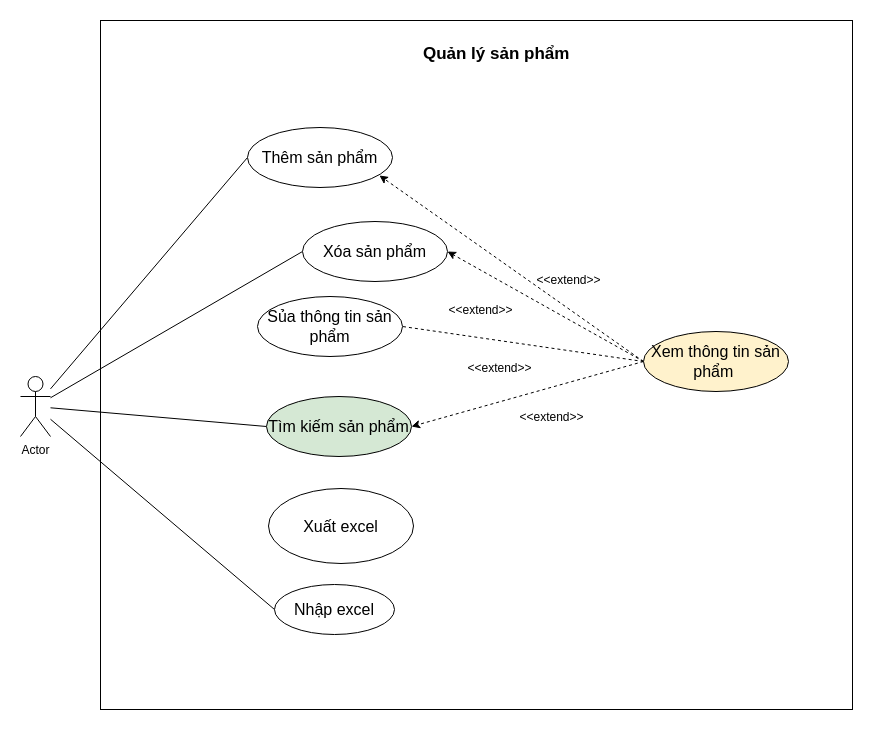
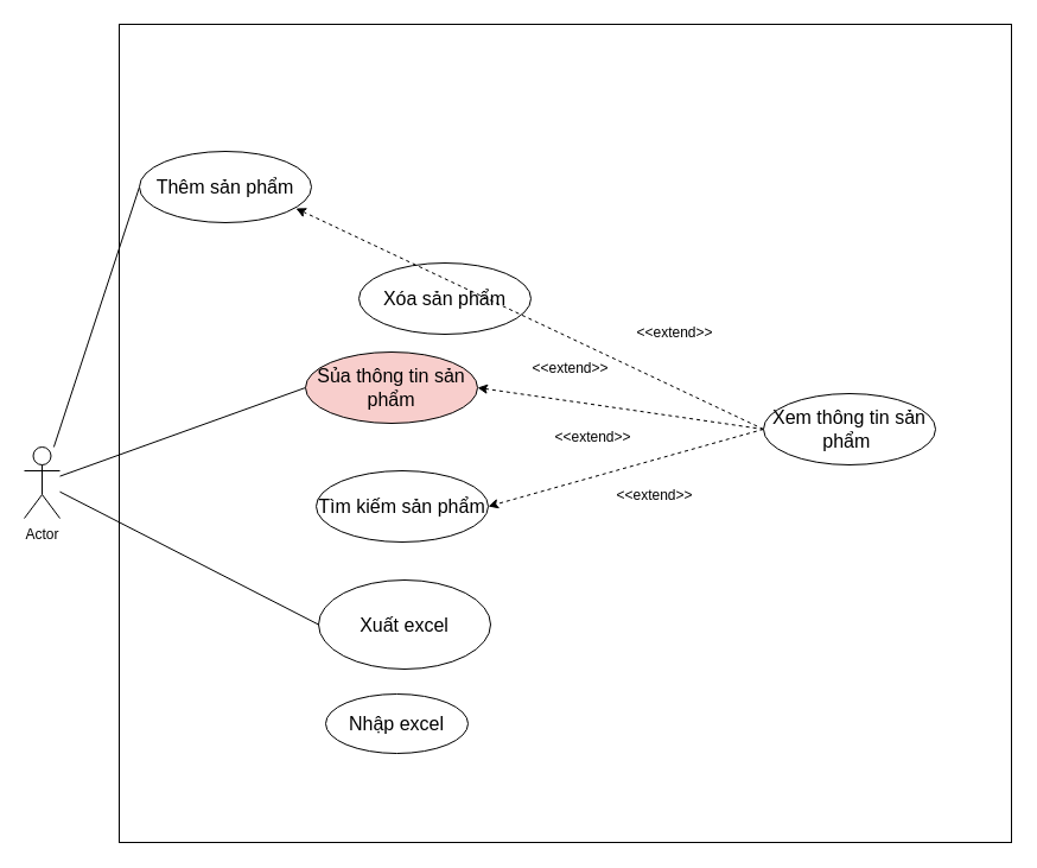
  <mxCell id="0" />
  <mxCell id="1" parent="0" />
  <mxCell id="2" value="" style="rounded=0;whiteSpace=wrap;html=1;" parent="1" vertex="1"><mxGeometry x="100" y="20" width="752" height="689" as="geometry" /></mxCell>
  <mxCell id="3" style="rounded=0;orthogonalLoop=1;jettySize=auto;html=1;entryX=0;entryY=0.5;entryDx=0;entryDy=0;endArrow=none;endFill=0;" parent="1" source="9" target="11" edge="1"><mxGeometry relative="1" as="geometry"><mxPoint x="88" y="451" as="targetPoint" /></mxGeometry></mxCell>
- <mxCell id="4" style="edgeStyle=none;rounded=0;orthogonalLoop=1;jettySize=auto;html=1;entryX=0;entryY=0.5;entryDx=0;entryDy=0;endArrow=none;endFill=0;" parent="1" source="9" target="10" edge="1"><mxGeometry relative="1" as="geometry" /></mxCell>
- <mxCell id="6" style="edgeStyle=none;rounded=0;orthogonalLoop=1;jettySize=auto;html=1;entryX=0;entryY=0.5;entryDx=0;entryDy=0;endArrow=none;endFill=0;" parent="1" source="9" target="15" edge="1"><mxGeometry relative="1" as="geometry" /></mxCell>
- <mxCell id="8" style="edgeStyle=none;rounded=0;orthogonalLoop=1;jettySize=auto;html=1;entryX=0;entryY=0.5;entryDx=0;entryDy=0;endArrow=none;endFill=0;" parent="1" source="9" target="16" edge="1"><mxGeometry relative="1" as="geometry" /></mxCell>
+ <mxCell id="5" style="edgeStyle=none;rounded=0;orthogonalLoop=1;jettySize=auto;html=1;entryX=0;entryY=0.5;entryDx=0;entryDy=0;endArrow=none;endFill=0;" parent="1" source="9" target="12" edge="1"><mxGeometry relative="1" as="geometry" /></mxCell>
+ <mxCell id="7" style="edgeStyle=none;rounded=0;orthogonalLoop=1;jettySize=auto;html=1;entryX=0;entryY=0.5;entryDx=0;entryDy=0;endArrow=none;endFill=0;" parent="1" source="9" target="14" edge="1"><mxGeometry relative="1" as="geometry" /></mxCell>
  <mxCell id="9" value="Actor" style="shape=umlActor;verticalLabelPosition=bottom;verticalAlign=top;html=1;outlineConnect=0;" parent="1" vertex="1"><mxGeometry x="20" y="376" width="30" height="60" as="geometry" /></mxCell>
  <mxCell id="10" value="Xóa sản phẩm" style="ellipse;whiteSpace=wrap;html=1;fontSize=16;" parent="1" vertex="1"><mxGeometry x="302" y="221" width="145" height="60" as="geometry" /></mxCell>
- <mxCell id="11" value="Thêm sản phẩm" style="ellipse;whiteSpace=wrap;html=1;fontSize=16;" parent="1" vertex="1"><mxGeometry x="247" y="127" width="145" height="60" as="geometry" /></mxCell>
- <mxCell id="12" value="Sủa thông tin sản phẩm" style="ellipse;whiteSpace=wrap;html=1;fontSize=16;" parent="1" vertex="1"><mxGeometry x="257" y="296" width="145" height="60" as="geometry" /></mxCell>
- <mxCell id="13" value="&lt;font style=&quot;font-size: 17px&quot;&gt;&lt;b&gt;Quản lý sản phẩm&amp;nbsp;&lt;/b&gt;&lt;/font&gt;" style="text;html=1;strokeColor=none;fillColor=none;align=center;verticalAlign=middle;whiteSpace=wrap;rounded=0;" parent="1" vertex="1"><mxGeometry x="406" y="39" width="185" height="30" as="geometry" /></mxCell>
+ <mxCell id="11" value="Thêm sản phẩm" style="ellipse;whiteSpace=wrap;html=1;fontSize=16;" parent="1" vertex="1"><mxGeometry x="117" y="127" width="145" height="60" as="geometry" /></mxCell>
+ <mxCell id="12" value="Sủa thông tin sản phẩm" style="ellipse;whiteSpace=wrap;html=1;fontSize=16;fillColor=#f8cecc;" parent="1" vertex="1"><mxGeometry x="257" y="296" width="145" height="60" as="geometry" /></mxCell>
  <mxCell id="14" value="Xuất excel" style="ellipse;whiteSpace=wrap;html=1;fontSize=16;" parent="1" vertex="1"><mxGeometry x="268" y="488" width="145" height="75" as="geometry" /></mxCell>
- <mxCell id="15" value="Tìm kiếm sản phẩm" style="ellipse;whiteSpace=wrap;html=1;fontSize=16;fillColor=#d5e8d4;" parent="1" vertex="1"><mxGeometry x="266" y="396" width="145" height="60" as="geometry" /></mxCell>
+ <mxCell id="15" value="Tìm kiếm sản phẩm" style="ellipse;whiteSpace=wrap;html=1;fontSize=16;" parent="1" vertex="1"><mxGeometry x="266" y="396" width="145" height="60" as="geometry" /></mxCell>
  <mxCell id="16" value="Nhập excel" style="ellipse;whiteSpace=wrap;html=1;fontSize=16;" parent="1" vertex="1"><mxGeometry x="274" y="584" width="120" height="50" as="geometry" /></mxCell>
  <mxCell id="17" style="edgeStyle=none;rounded=0;orthogonalLoop=1;jettySize=auto;html=1;entryX=0.91;entryY=0.8;entryDx=0;entryDy=0;exitX=0;exitY=0.5;exitDx=0;exitDy=0;dashed=1;entryPerimeter=0;" parent="1" source="21" target="11" edge="1"><mxGeometry relative="1" as="geometry" /></mxCell>
- <mxCell id="18" style="edgeStyle=none;rounded=0;orthogonalLoop=1;jettySize=auto;html=1;entryX=1;entryY=0.5;entryDx=0;entryDy=0;dashed=1;exitX=0;exitY=0.5;exitDx=0;exitDy=0;endArrow=none;" parent="1" source="21" target="12" edge="1"><mxGeometry relative="1" as="geometry" /></mxCell>
- <mxCell id="19" style="edgeStyle=none;rounded=0;orthogonalLoop=1;jettySize=auto;html=1;entryX=1;entryY=0.5;entryDx=0;entryDy=0;dashed=1;exitX=0;exitY=0.5;exitDx=0;exitDy=0;" parent="1" source="21" target="10" edge="1"><mxGeometry relative="1" as="geometry" /></mxCell>
+ <mxCell id="18" style="edgeStyle=none;rounded=0;orthogonalLoop=1;jettySize=auto;html=1;entryX=1;entryY=0.5;entryDx=0;entryDy=0;dashed=1;exitX=0;exitY=0.5;exitDx=0;exitDy=0;" parent="1" source="21" target="12" edge="1"><mxGeometry relative="1" as="geometry" /></mxCell>
  <mxCell id="20" style="edgeStyle=none;rounded=0;orthogonalLoop=1;jettySize=auto;html=1;entryX=1;entryY=0.5;entryDx=0;entryDy=0;dashed=1;exitX=0;exitY=0.5;exitDx=0;exitDy=0;" parent="1" source="21" target="15" edge="1"><mxGeometry relative="1" as="geometry" /></mxCell>
- <mxCell id="21" value="Xem thông tin sản phẩm&amp;nbsp;" style="ellipse;whiteSpace=wrap;html=1;fontSize=16;fillColor=#fff2cc;" parent="1" vertex="1"><mxGeometry x="643" y="331" width="145" height="60" as="geometry" /></mxCell>
+ <mxCell id="21" value="Xem thông tin sản phẩm&amp;nbsp;" style="ellipse;whiteSpace=wrap;html=1;fontSize=16;" parent="1" vertex="1"><mxGeometry x="643" y="331" width="145" height="60" as="geometry" /></mxCell>
  <mxCell id="22" value="&amp;lt;&amp;lt;extend&amp;gt;&amp;gt;" style="text;html=1;align=center;verticalAlign=middle;resizable=0;points=[];autosize=1;strokeColor=none;fillColor=none;" parent="1" vertex="1"><mxGeometry x="440" y="300" width="80" height="20" as="geometry" /></mxCell>
  <mxCell id="23" value="&amp;lt;&amp;lt;extend&amp;gt;&amp;gt;" style="text;html=1;align=center;verticalAlign=middle;resizable=0;points=[];autosize=1;strokeColor=none;fillColor=none;" parent="1" vertex="1"><mxGeometry x="528" y="270" width="80" height="20" as="geometry" /></mxCell>
  <mxCell id="24" value="&amp;lt;&amp;lt;extend&amp;gt;&amp;gt;" style="text;html=1;align=center;verticalAlign=middle;resizable=0;points=[];autosize=1;strokeColor=none;fillColor=none;" parent="1" vertex="1"><mxGeometry x="458.5" y="358" width="80" height="20" as="geometry" /></mxCell>
  <mxCell id="25" value="&amp;lt;&amp;lt;extend&amp;gt;&amp;gt;" style="text;html=1;align=center;verticalAlign=middle;resizable=0;points=[];autosize=1;strokeColor=none;fillColor=none;" parent="1" vertex="1"><mxGeometry x="511" y="407" width="80" height="20" as="geometry" /></mxCell>
